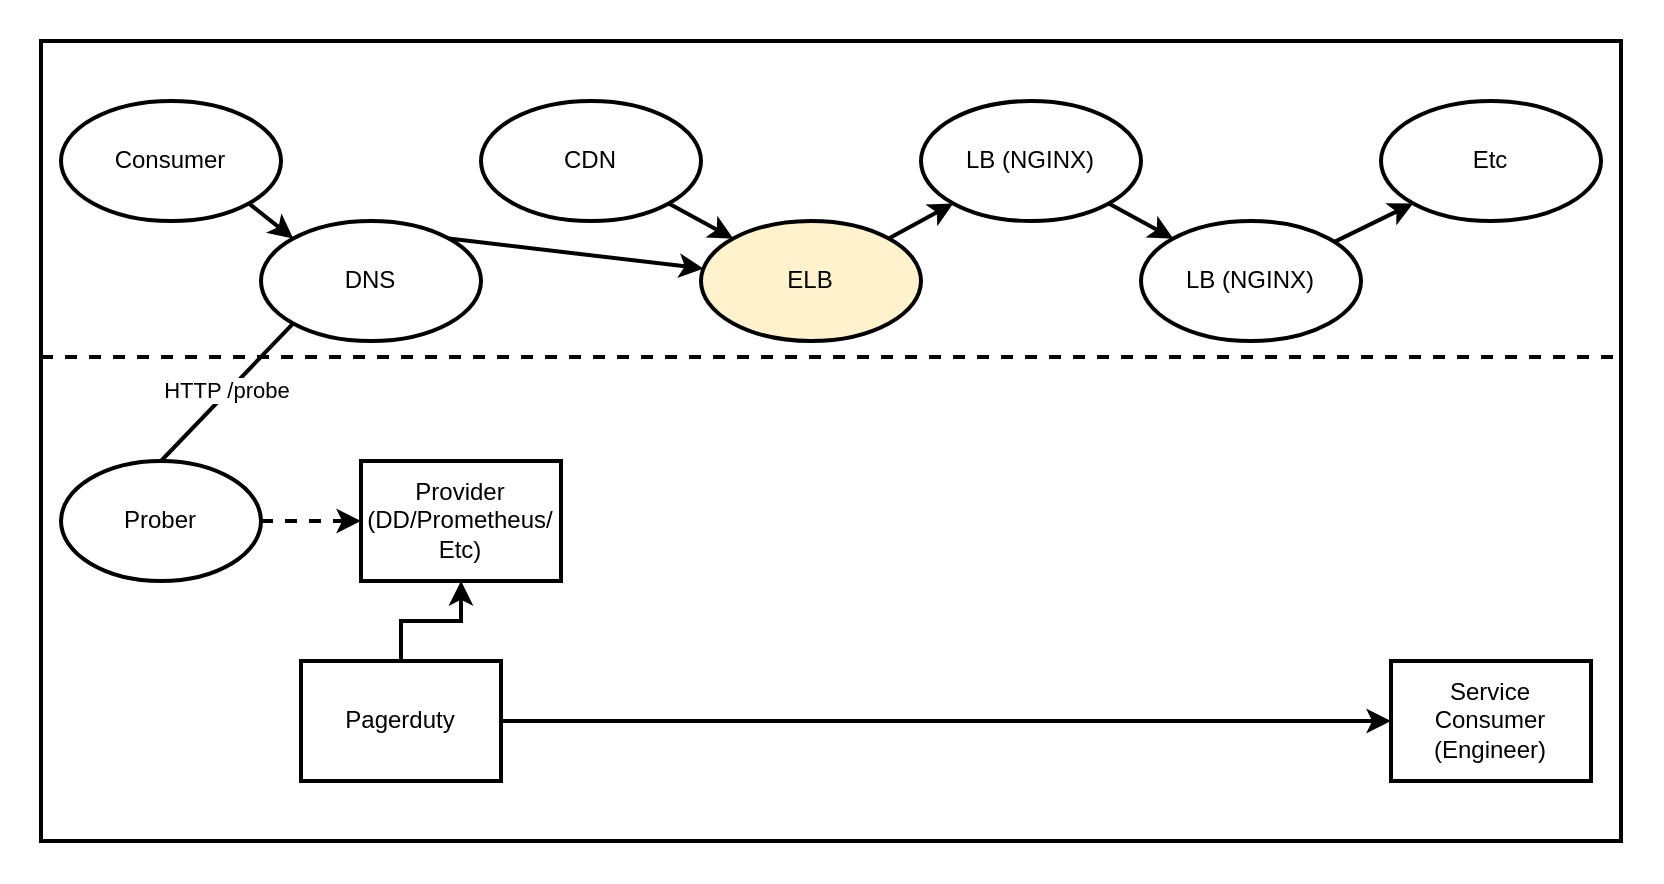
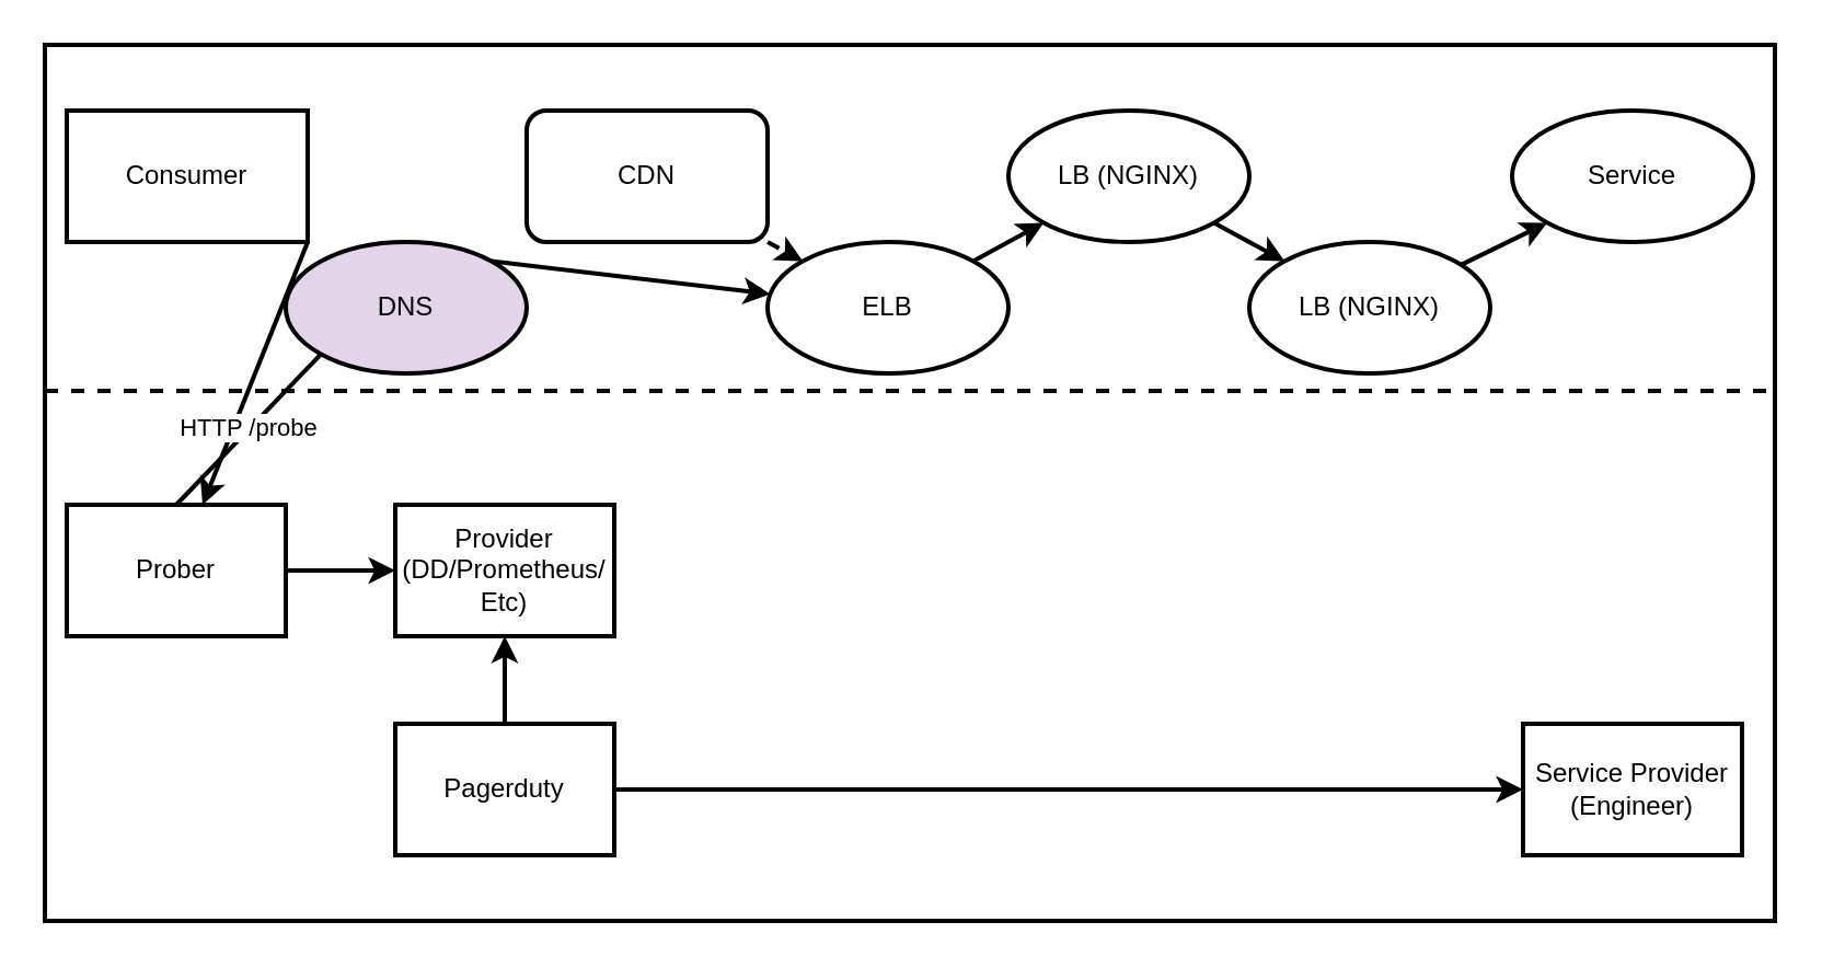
  <mxCell id="0" />
  <mxCell id="1" parent="0" />
  <mxCell id="2" value="" style="rounded=0;whiteSpace=wrap;html=1;strokeWidth=2;" vertex="1" parent="1"><mxGeometry x="20" y="20" width="790" height="400" as="geometry" /></mxCell>
- <mxCell id="3" value="Consumer" style="ellipse;whiteSpace=wrap;html=1;strokeWidth=2;" parent="1" vertex="1"><mxGeometry x="30" y="50" width="110" height="60" as="geometry" /></mxCell>
- <mxCell id="4" value="DNS" style="ellipse;whiteSpace=wrap;html=1;strokeWidth=2;" parent="1" vertex="1"><mxGeometry x="130" y="110" width="110" height="60" as="geometry" /></mxCell>
- <mxCell id="5" value="CDN" style="ellipse;whiteSpace=wrap;html=1;strokeWidth=2;" parent="1" vertex="1"><mxGeometry x="240" y="50" width="110" height="60" as="geometry" /></mxCell>
- <mxCell id="6" value="ELB" style="ellipse;whiteSpace=wrap;html=1;strokeWidth=2;fillColor=#fff2cc;" parent="1" vertex="1"><mxGeometry x="350" y="110" width="110" height="60" as="geometry" /></mxCell>
+ <mxCell id="3" value="Consumer" style="whiteSpace=wrap;html=1;strokeWidth=2;rounded=0;" parent="1" vertex="1"><mxGeometry x="30" y="50" width="110" height="60" as="geometry" /></mxCell>
+ <mxCell id="4" value="DNS" style="ellipse;whiteSpace=wrap;html=1;strokeWidth=2;fillColor=#e1d5e7;" parent="1" vertex="1"><mxGeometry x="130" y="110" width="110" height="60" as="geometry" /></mxCell>
+ <mxCell id="5" value="CDN" style="whiteSpace=wrap;html=1;strokeWidth=2;rounded=1;" parent="1" vertex="1"><mxGeometry x="240" y="50" width="110" height="60" as="geometry" /></mxCell>
+ <mxCell id="6" value="ELB" style="ellipse;whiteSpace=wrap;html=1;strokeWidth=2;" parent="1" vertex="1"><mxGeometry x="350" y="110" width="110" height="60" as="geometry" /></mxCell>
  <mxCell id="7" value="LB (NGINX)" style="ellipse;whiteSpace=wrap;html=1;strokeWidth=2;" parent="1" vertex="1"><mxGeometry x="460" y="50" width="110" height="60" as="geometry" /></mxCell>
  <mxCell id="8" value="LB (NGINX)" style="ellipse;whiteSpace=wrap;html=1;strokeWidth=2;" parent="1" vertex="1"><mxGeometry x="570" y="110" width="110" height="60" as="geometry" /></mxCell>
- <mxCell id="9" value="" style="endArrow=classic;html=1;exitX=1;exitY=1;exitDx=0;exitDy=0;entryX=0;entryY=0;entryDx=0;entryDy=0;strokeWidth=2;" parent="1" source="3" target="4" edge="1"><mxGeometry width="50" height="50" relative="1" as="geometry"><mxPoint x="30" y="240" as="sourcePoint" /><mxPoint x="80" y="190" as="targetPoint" /></mxGeometry></mxCell>
+ <mxCell id="9" value="" style="endArrow=classic;html=1;exitX=1;exitY=1;exitDx=0;exitDy=0;strokeWidth=2;" parent="1" source="3" target="17" edge="1"><mxGeometry width="50" height="50" relative="1" as="geometry"><mxPoint x="30" y="240" as="sourcePoint" /><mxPoint x="80" y="190" as="targetPoint" /></mxGeometry></mxCell>
  <mxCell id="10" value="" style="endArrow=classic;html=1;exitX=1;exitY=0;exitDx=0;exitDy=0;strokeWidth=2;" parent="1" source="4" target="6" edge="1"><mxGeometry width="50" height="50" relative="1" as="geometry"><mxPoint x="134" y="111" as="sourcePoint" /><mxPoint x="156" y="129" as="targetPoint" /></mxGeometry></mxCell>
- <mxCell id="11" value="" style="endArrow=classic;html=1;exitX=1;exitY=1;exitDx=0;exitDy=0;entryX=0;entryY=0;entryDx=0;entryDy=0;strokeWidth=2;" parent="1" source="5" target="6" edge="1"><mxGeometry width="50" height="50" relative="1" as="geometry"><mxPoint x="234" y="129" as="sourcePoint" /><mxPoint x="257" y="103" as="targetPoint" /></mxGeometry></mxCell>
+ <mxCell id="11" value="" style="endArrow=classic;html=1;exitX=1;exitY=1;exitDx=0;exitDy=0;entryX=0;entryY=0;entryDx=0;entryDy=0;strokeWidth=2;dashed=1;" parent="1" source="5" target="6" edge="1"><mxGeometry width="50" height="50" relative="1" as="geometry"><mxPoint x="234" y="129" as="sourcePoint" /><mxPoint x="257" y="103" as="targetPoint" /></mxGeometry></mxCell>
  <mxCell id="12" value="" style="endArrow=classic;html=1;exitX=1;exitY=0;exitDx=0;exitDy=0;entryX=0;entryY=1;entryDx=0;entryDy=0;strokeWidth=2;" parent="1" source="6" target="7" edge="1"><mxGeometry width="50" height="50" relative="1" as="geometry"><mxPoint x="244" y="139" as="sourcePoint" /><mxPoint x="267" y="113" as="targetPoint" /></mxGeometry></mxCell>
  <mxCell id="13" value="" style="endArrow=classic;html=1;exitX=1;exitY=1;exitDx=0;exitDy=0;entryX=0;entryY=0;entryDx=0;entryDy=0;strokeWidth=2;" parent="1" source="7" target="8" edge="1"><mxGeometry width="50" height="50" relative="1" as="geometry"><mxPoint x="454" y="129" as="sourcePoint" /><mxPoint x="486" y="111" as="targetPoint" /></mxGeometry></mxCell>
- <mxCell id="14" value="Etc" style="ellipse;whiteSpace=wrap;html=1;strokeWidth=2;" parent="1" vertex="1"><mxGeometry x="690" y="50" width="110" height="60" as="geometry" /></mxCell>
+ <mxCell id="14" value="Service" style="ellipse;whiteSpace=wrap;html=1;strokeWidth=2;" parent="1" vertex="1"><mxGeometry x="690" y="50" width="110" height="60" as="geometry" /></mxCell>
  <mxCell id="15" value="" style="endArrow=classic;html=1;entryX=0;entryY=1;entryDx=0;entryDy=0;strokeWidth=2;" parent="1" source="8" target="14" edge="1"><mxGeometry width="50" height="50" relative="1" as="geometry"><mxPoint x="564" y="111" as="sourcePoint" /><mxPoint x="596" y="129" as="targetPoint" /></mxGeometry></mxCell>
- <mxCell id="16" value="" style="edgeStyle=orthogonalEdgeStyle;rounded=0;orthogonalLoop=1;jettySize=auto;html=1;strokeWidth=2;dashed=1;" edge="1" parent="1" source="17" target="19"><mxGeometry relative="1" as="geometry" /></mxCell>
- <mxCell id="17" value="Prober" style="ellipse;whiteSpace=wrap;html=1;strokeWidth=2;" vertex="1" parent="1"><mxGeometry x="30" y="230" width="100" height="60" as="geometry" /></mxCell>
+ <mxCell id="16" value="" style="edgeStyle=orthogonalEdgeStyle;rounded=0;orthogonalLoop=1;jettySize=auto;html=1;strokeWidth=2;" edge="1" parent="1" source="17" target="19"><mxGeometry relative="1" as="geometry" /></mxCell>
+ <mxCell id="17" value="Prober" style="rounded=0;whiteSpace=wrap;html=1;strokeWidth=2;" vertex="1" parent="1"><mxGeometry x="30" y="230" width="100" height="60" as="geometry" /></mxCell>
  <mxCell id="18" value="HTTP /probe" style="endArrow=none;html=1;entryX=0;entryY=1;entryDx=0;entryDy=0;exitX=0.5;exitY=0;exitDx=0;exitDy=0;strokeWidth=2;" edge="1" parent="1" source="17" target="4"><mxGeometry width="50" height="50" relative="1" as="geometry"><mxPoint x="30" y="360" as="sourcePoint" /><mxPoint x="80" y="310" as="targetPoint" /></mxGeometry></mxCell>
  <mxCell id="19" value="Provider&lt;br&gt;(DD/Prometheus/&lt;br&gt;Etc)&lt;br&gt;" style="rounded=0;whiteSpace=wrap;html=1;strokeWidth=2;" vertex="1" parent="1"><mxGeometry x="180" y="230" width="100" height="60" as="geometry" /></mxCell>
  <mxCell id="20" value="" style="edgeStyle=orthogonalEdgeStyle;rounded=0;orthogonalLoop=1;jettySize=auto;html=1;strokeWidth=2;" edge="1" parent="1" source="22" target="19"><mxGeometry relative="1" as="geometry" /></mxCell>
  <mxCell id="21" value="" style="edgeStyle=orthogonalEdgeStyle;rounded=0;orthogonalLoop=1;jettySize=auto;html=1;entryX=0;entryY=0.5;entryDx=0;entryDy=0;strokeWidth=2;" edge="1" parent="1" source="22" target="23"><mxGeometry relative="1" as="geometry"><mxPoint x="360" y="360" as="targetPoint" /></mxGeometry></mxCell>
- <mxCell id="22" value="Pagerduty" style="rounded=0;whiteSpace=wrap;html=1;strokeWidth=2;" vertex="1" parent="1"><mxGeometry x="150" y="330" width="100" height="60" as="geometry" /></mxCell>
- <mxCell id="23" value="Service Consumer&lt;br&gt;(Engineer)&lt;br&gt;" style="rounded=0;whiteSpace=wrap;html=1;strokeWidth=2;" vertex="1" parent="1"><mxGeometry x="695" y="330" width="100" height="60" as="geometry" /></mxCell>
+ <mxCell id="22" value="Pagerduty" style="rounded=0;whiteSpace=wrap;html=1;strokeWidth=2;" vertex="1" parent="1"><mxGeometry x="180" y="330" width="100" height="60" as="geometry" /></mxCell>
+ <mxCell id="23" value="Service Provider&lt;br&gt;(Engineer)&lt;br&gt;" style="rounded=0;whiteSpace=wrap;html=1;strokeWidth=2;" vertex="1" parent="1"><mxGeometry x="695" y="330" width="100" height="60" as="geometry" /></mxCell>
  <mxCell id="24" value="" style="endArrow=none;dashed=1;html=1;strokeWidth=2;entryX=1;entryY=0.395;entryDx=0;entryDy=0;entryPerimeter=0;" edge="1" parent="1" target="2"><mxGeometry width="50" height="50" relative="1" as="geometry"><mxPoint x="20" y="178" as="sourcePoint" /><mxPoint x="70" y="440" as="targetPoint" /></mxGeometry></mxCell>
